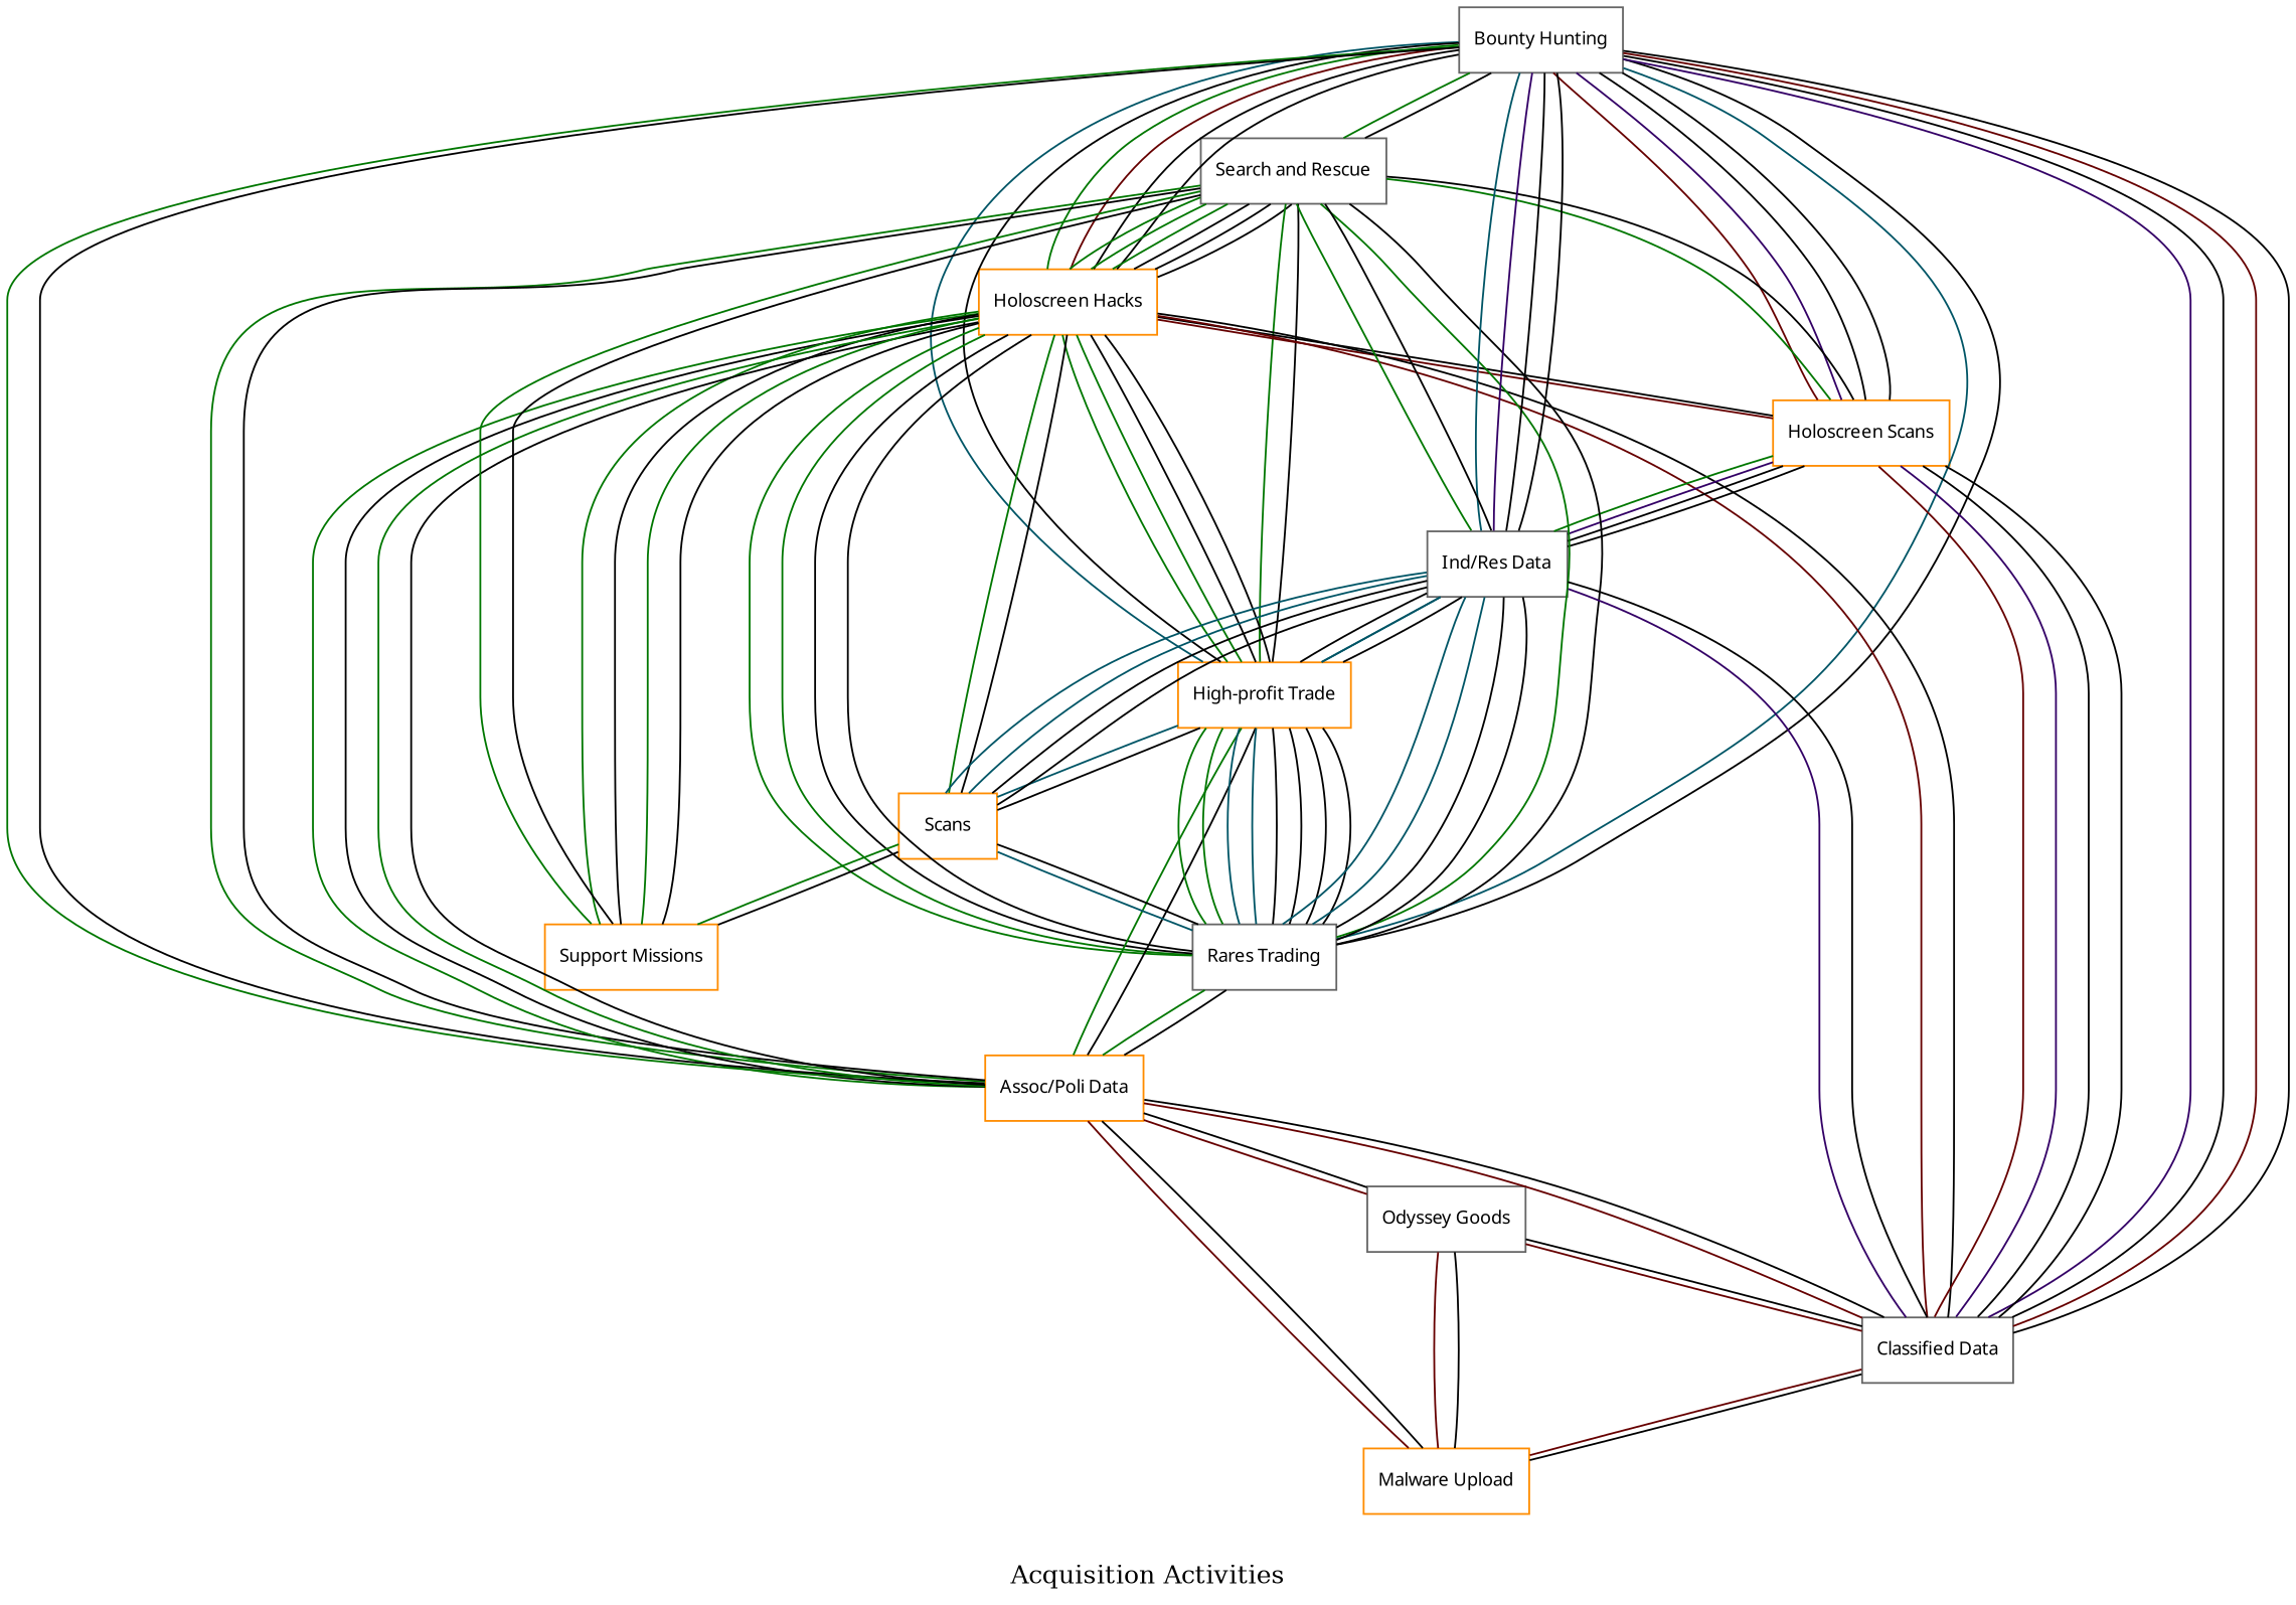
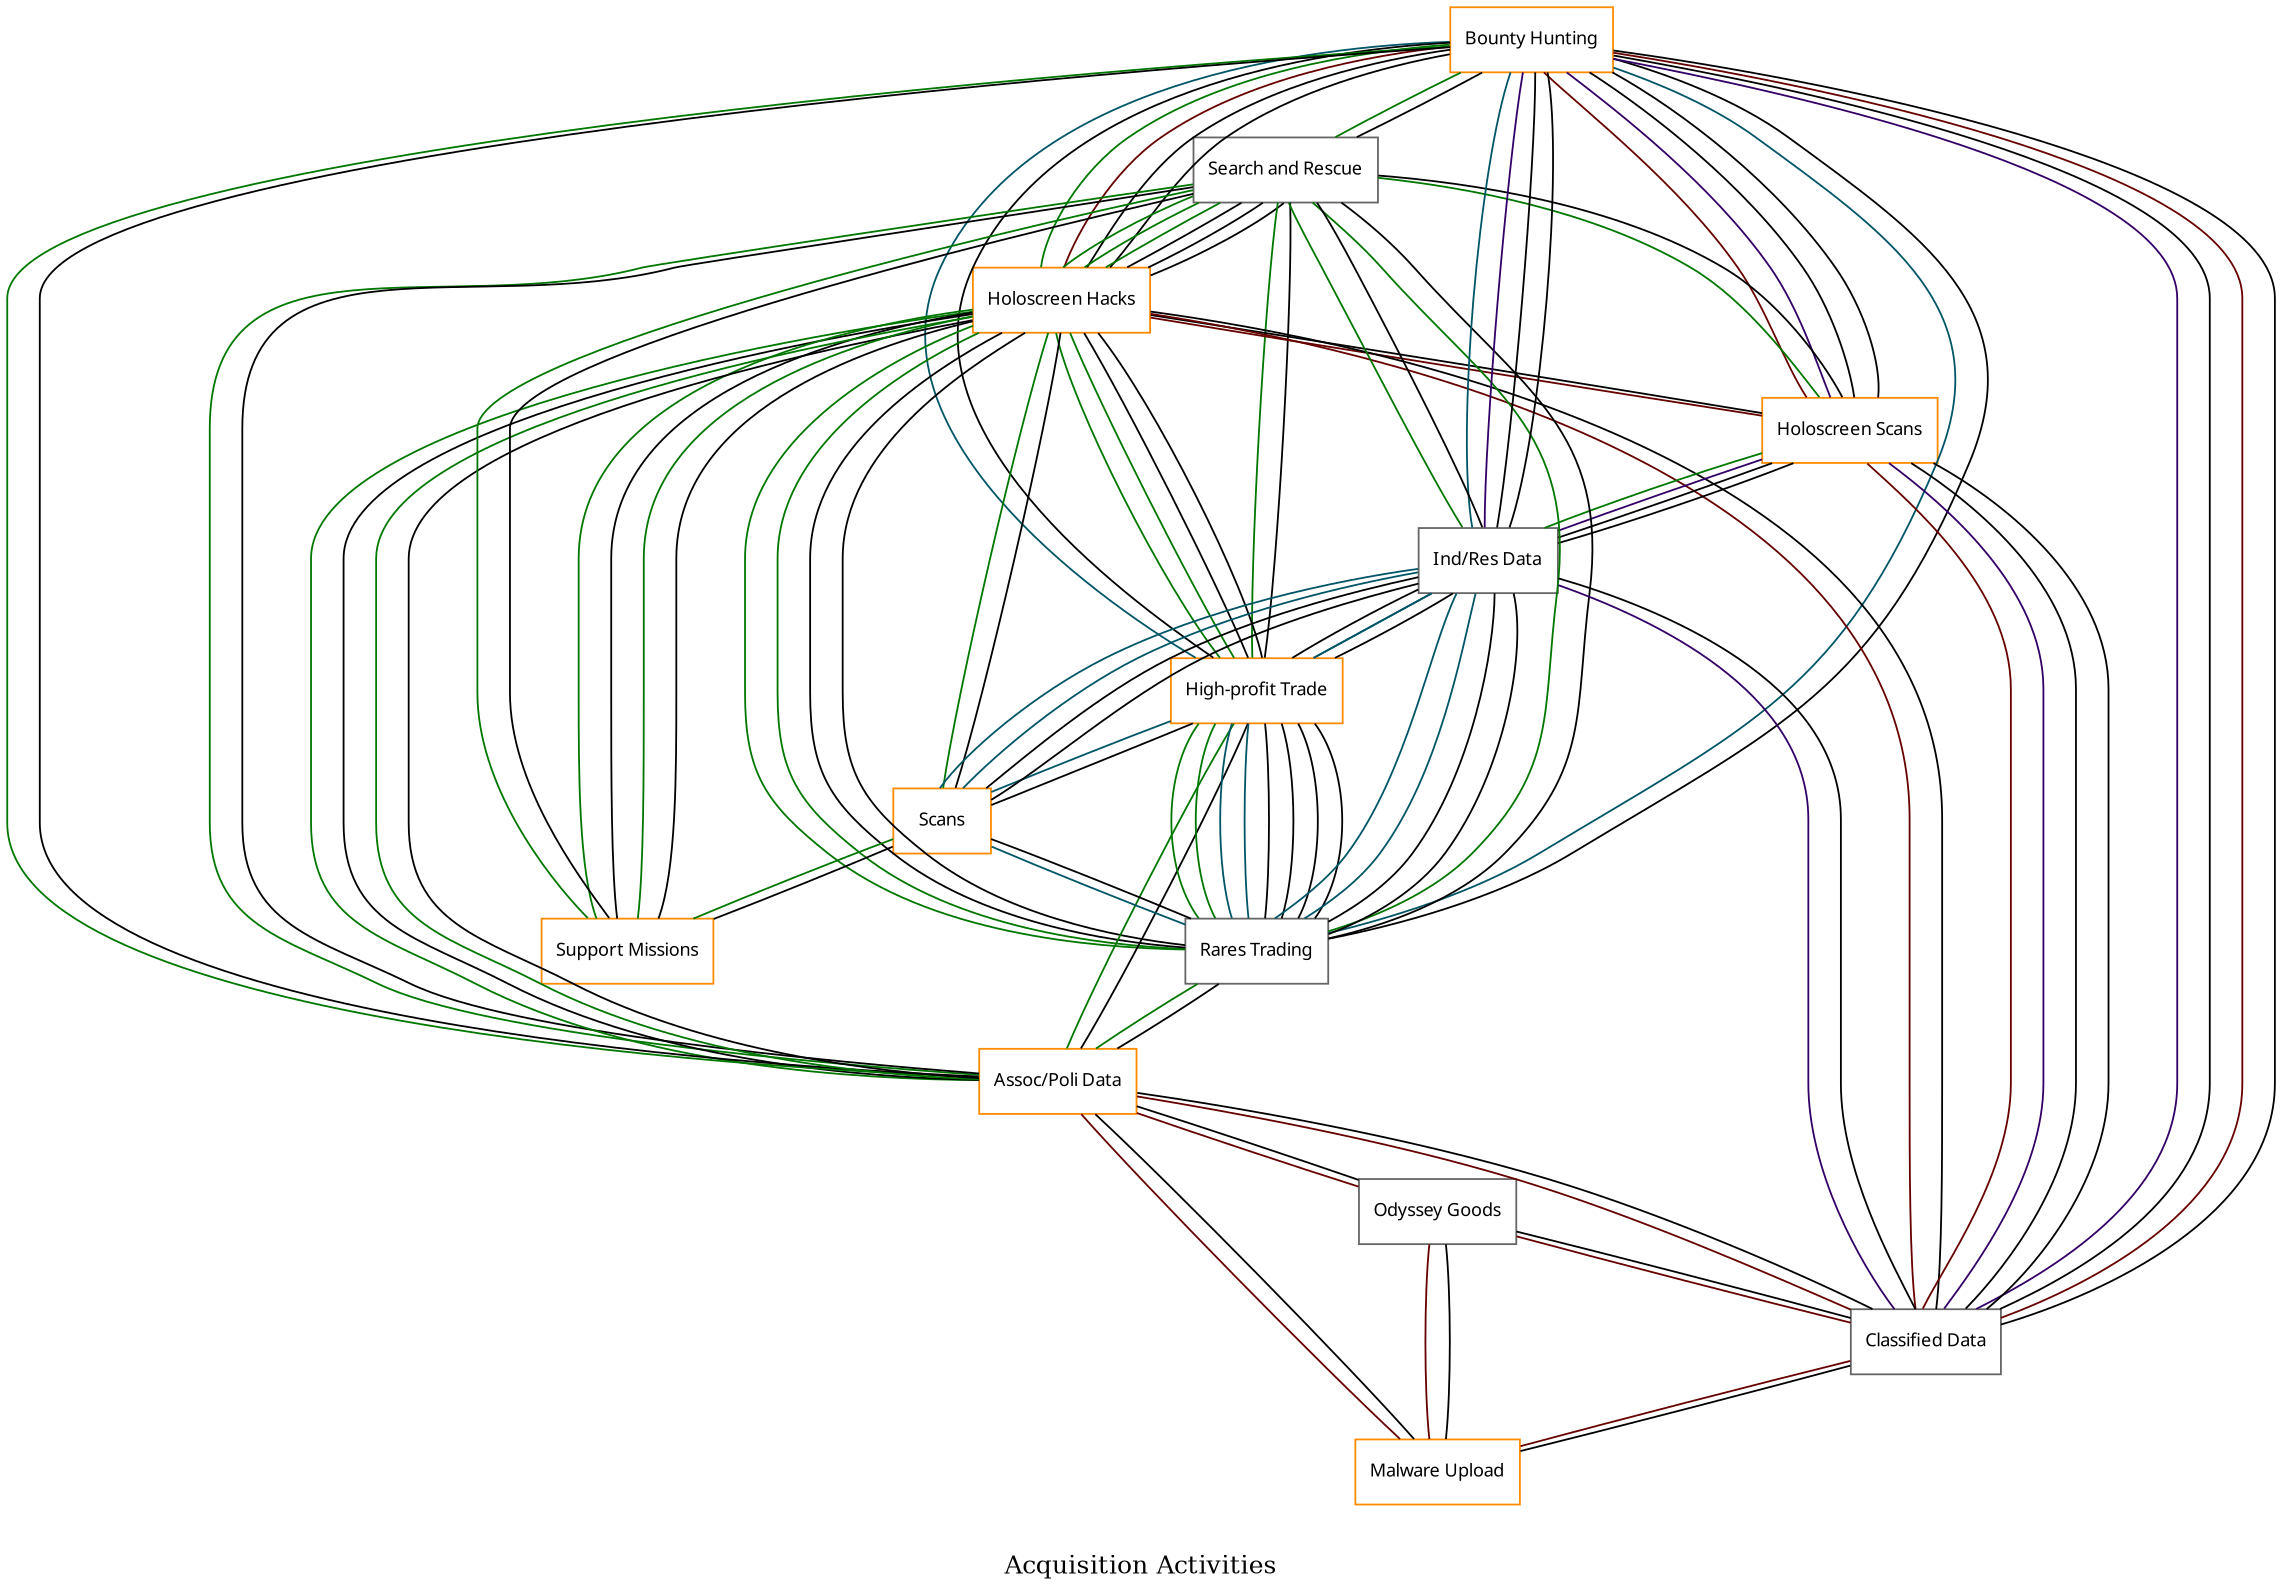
  graph {
    label="Acquisition Activities"
    splines=true
    node [color=darkorange fontname="sans-serif" fontsize=10 shape=rectangle]
-   n1 [color=gray40 label="Bounty Hunting"]
+   n1 [label="Bounty Hunting"]
    n2 [color=gray40 label="Search and Rescue"]
    n3 [label="Holoscreen Hacks"]
    n4 [label="Holoscreen Scans"]
    n5 [label="High-profit Trade"]
    n6 [label="Assoc/Poli Data"]
    n7 [label=Scans]
    n8 [color=gray40 label="Rares Trading"]
    n9 [label="Support Missions"]
    n10 [color=gray40 label="Ind/Res Data"]
    n11 [color=gray40 label="Classified Data"]
    n12 [label="Malware Upload"]
    n13 [color=gray40 label="Odyssey Goods"]
    subgraph sub_1 {
      n1
      n2
      n3
      n4
      n5
      n6
      n7
      n8
      n9
      n10
    }
    subgraph sub_2 {
      n1
      n5
      n7
      n8
      n10
    }
    subgraph sub_3 {
      n1
      n3
      n4
      n6
      n11
      n12
      n13
    }
    subgraph sub_4 {
      n1
      n4
      n10
      n11
    }
    n1 -- n2 [color="#007700"]
    n1 -- n2
    n1 -- n3 [color="#007700"]
    n1 -- n3 [color="#660000"]
    n1 -- n3
    n1 -- n3
    n1 -- n4 [color="#660000"]
    n1 -- n4 [color="#330066"]
    n1 -- n4
    n1 -- n4
    n1 -- n5 [color="#005566"]
    n1 -- n5
    n1 -- n8 [color="#005566"]
    n1 -- n8
    n1 -- n11 [color="#330066"]
    n1 -- n11
    n2 -- n3 [color="#007700"]
    n2 -- n3 [color="#007700"]
    n2 -- n3 [color="#007700"]
    n2 -- n3
    n2 -- n3
    n2 -- n3
    n2 -- n4 [color="#007700"]
    n2 -- n4
    n2 -- n5 [color="#007700"]
    n2 -- n5
    n2 -- n6 [color="#007700"]
    n2 -- n6
    n3 -- n4 [color="#660000"]
    n3 -- n4
    n3 -- n5 [color="#007700"]
    n3 -- n5 [color="#007700"]
    n3 -- n5
    n3 -- n5
    n3 -- n6 [color="#007700"]
    n3 -- n6
    n3 -- n7 [color="#007700"]
    n3 -- n7
    n3 -- n8 [color="#007700"]
    n3 -- n8 [color="#007700"]
    n3 -- n8
    n3 -- n8
    n3 -- n9 [color="#007700"]
    n3 -- n9
    n3 -- n11 [color="#660000"]
    n3 -- n11
    n4 -- n10 [color="#007700"]
    n4 -- n10 [color="#330066"]
    n4 -- n10
    n4 -- n10
    n4 -- n11 [color="#660000"]
    n4 -- n11 [color="#330066"]
    n4 -- n11
    n4 -- n11
    n5 -- n6 [color="#007700"]
    n5 -- n6
    n5 -- n7 [color="#005566"]
    n5 -- n7
    n5 -- n8 [color="#007700"]
    n5 -- n8 [color="#007700"]
    n5 -- n8 [color="#005566"]
    n5 -- n8 [color="#005566"]
    n5 -- n8
    n5 -- n8
    n5 -- n8
    n5 -- n8
    n5 -- n10 [color="#005566"]
    n5 -- n10
    n6 -- n1 [color="#007700"]
    n6 -- n1
    n6 -- n3 [color="#007700"]
    n6 -- n3
    n6 -- n12 [color="#660000"]
    n6 -- n12
    n6 -- n13 [color="#660000"]
    n6 -- n13
    n7 -- n8 [color="#005566"]
    n7 -- n8
    n7 -- n9 [color="#007700"]
    n7 -- n9
    n7 -- n10 [color="#005566"]
    n7 -- n10 [color="#005566"]
    n7 -- n10
    n7 -- n10
    n8 -- n2 [color="#007700"]
    n8 -- n2
    n8 -- n6 [color="#007700"]
    n8 -- n6
    n8 -- n10 [color="#005566"]
    n8 -- n10 [color="#005566"]
    n8 -- n10
    n8 -- n10
    n9 -- n2 [color="#007700"]
    n9 -- n2
    n9 -- n3 [color="#007700"]
    n9 -- n3
    n10 -- n1 [color="#005566"]
    n10 -- n1 [color="#330066"]
    n10 -- n1
    n10 -- n1
    n10 -- n2 [color="#007700"]
    n10 -- n2
    n10 -- n5 [color="#005566"]
    n10 -- n5
    n11 -- n1 [color="#660000"]
    n11 -- n1
    n11 -- n6 [color="#660000"]
    n11 -- n6
    n11 -- n10 [color="#330066"]
    n11 -- n10
    n11 -- n12 [color="#660000"]
    n11 -- n12
    n12 -- n13 [color="#660000"]
    n12 -- n13
    n13 -- n11 [color="#660000"]
    n13 -- n11
  }
